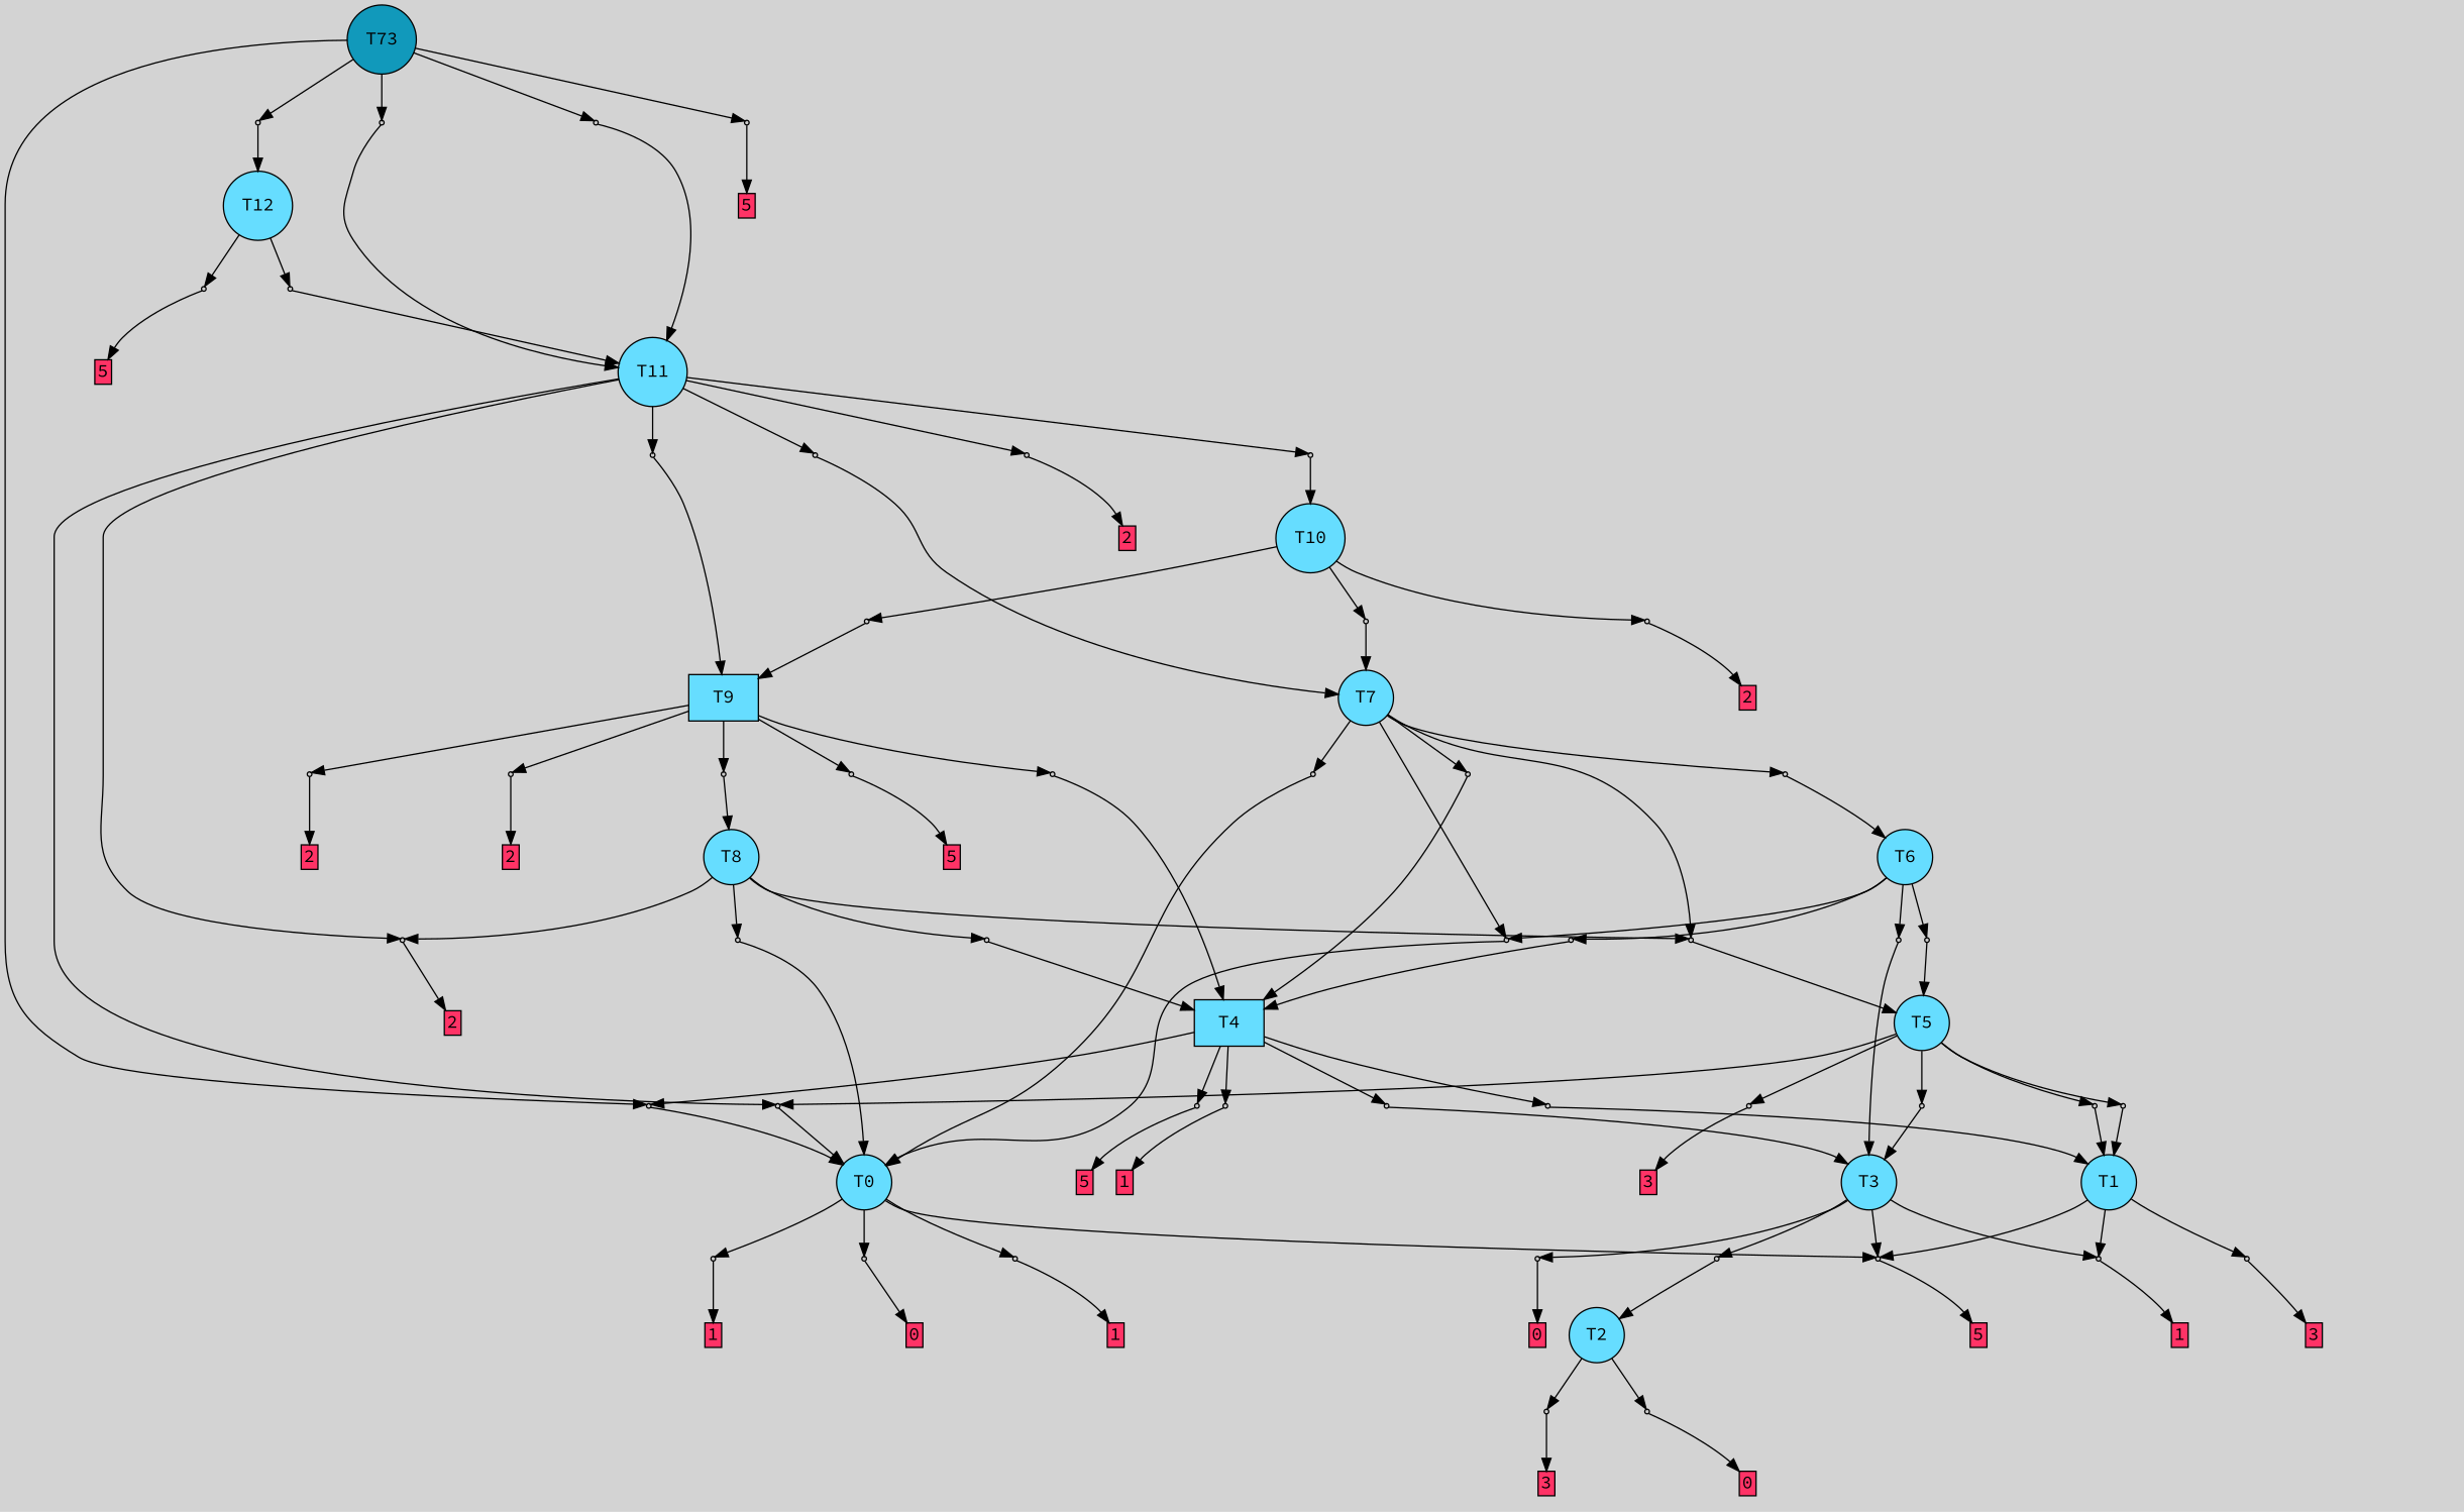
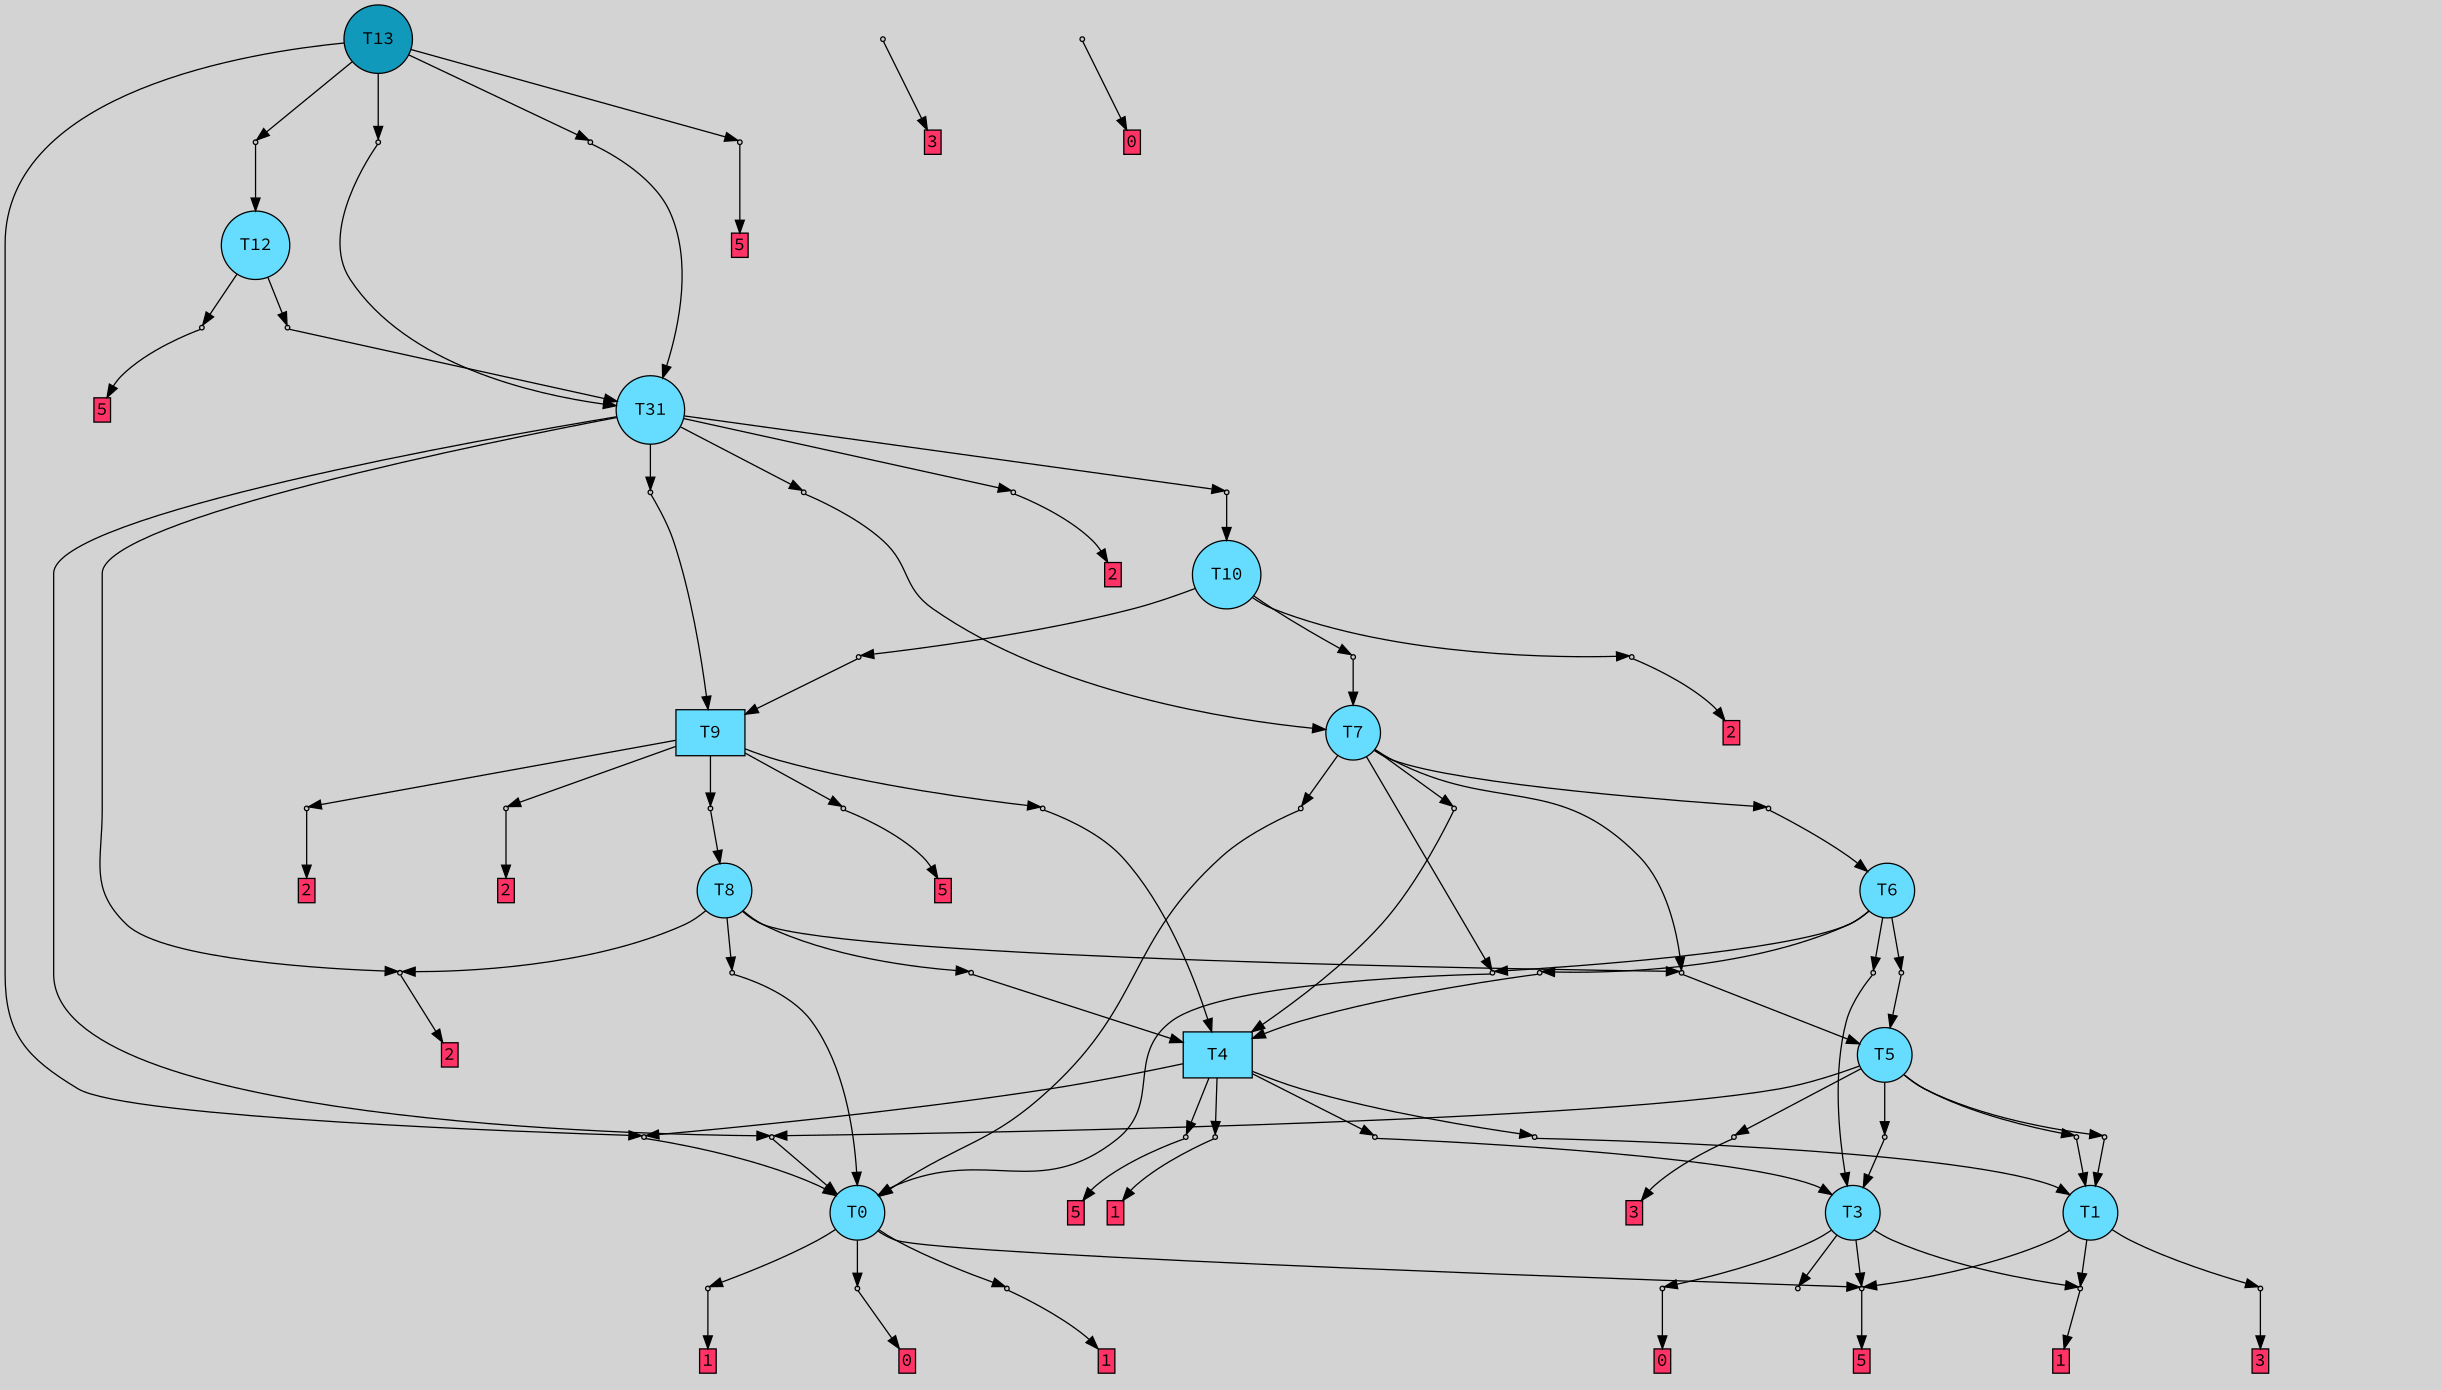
  digraph {
    bgcolor=lightgray
    fontname="Source Code Pro"
    node [fontname="Source Code Pro" shape=box style=filled]
    edge [fontname="Source Code Pro"]
-   T13 [fillcolor="#1199bb" shape=circle label=T73]
+   T13 [fillcolor="#1199bb" shape=circle]
    P11 [fillcolor="#cccccc" shape=point]
    P45 [fillcolor="#cccccc" shape=point]
    P46 [fillcolor="#cccccc" shape=point]
    P47 [fillcolor="#cccccc" shape=point]
    P48 [fillcolor="#cccccc" shape=point]
    T0 [fillcolor="#66ddff" shape=circle]
    P0 [fillcolor="#cccccc" shape=point]
    P1 [fillcolor="#cccccc" shape=point]
    P2 [fillcolor="#cccccc" shape=point]
    P3 [fillcolor="#cccccc" shape=point]
    n12 [label="2|0&1|4#3|0&#92;n" style=invis]
    n13 [fillcolor="#ff3366" height=0 label=0 margin=0.03 width=0]
    n14 [label="8|0&0|7#3|4&#92;n" style=invis]
    n15 [fillcolor="#ff3366" height=0 label=1 margin=0.03 width=0]
    n16 [label="4|0&2|2#4|1&#92;n" style=invis]
    n17 [fillcolor="#ff3366" height=0 label=5 margin=0.03 width=0]
    n18 [label="2|5&2|0#1|1&#92;n7|0&0|5#3|7&#92;n" style=invis]
    n19 [fillcolor="#ff3366" height=0 label=1 margin=0.03 width=0]
    T1 [fillcolor="#66ddff" shape=circle]
    P4 [fillcolor="#cccccc" shape=point]
    P5 [fillcolor="#cccccc" shape=point]
    I4 [style=invis]
    n24 [fillcolor="#ff3366" height=0 label=3 margin=0.03 width=0]
    n25 [label="2|5&2|0#1|1&#92;n7|0&0|5#3|7&#92;n" style=invis]
    n26 [fillcolor="#ff3366" height=0 label=1 margin=0.03 width=0]
-   T2 [fillcolor="#66ddff" shape=circle]
    P6 [fillcolor="#cccccc" shape=point]
    P7 [fillcolor="#cccccc" shape=point]
    n30 [label="8|0&2|2#0|1&#92;n" style=invis]
    n31 [fillcolor="#ff3366" height=0 label=3 margin=0.03 width=0]
    n32 [label="2|0&2|4#3|0&#92;n" style=invis]
    n33 [fillcolor="#ff3366" height=0 label=0 margin=0.03 width=0]
    T3 [fillcolor="#66ddff" shape=circle]
    P8 [fillcolor="#cccccc" shape=point]
    P9 [fillcolor="#cccccc" shape=point]
    n37 [label="5|0&3|7#2|2&#92;n" style=invis]
    n38 [fillcolor="#ff3366" height=0 label=0 margin=0.03 width=0]
    n39 [label="0|0&2|5#0|1&#92;n" style=invis]
    T4 [fillcolor="#66ddff"]
    P10 [fillcolor="#cccccc" shape=point]
    P12 [fillcolor="#cccccc" shape=point]
    P13 [fillcolor="#cccccc" shape=point]
    P14 [fillcolor="#cccccc" shape=point]
    n45 [label="4|0&2|2#4|1&#92;n" style=invis]
    n46 [fillcolor="#ff3366" height=0 label=5 margin=0.03 width=0]
    n47 [label="2|0&2|4#3|0&#92;n" style=invis]
    n48 [label="2|0&2|4#3|1&#92;n" style=invis]
    n49 [label="0|0&1|2#0|0&#92;n" style=invis]
    n50 [label="6|2&0|2#0|6&#92;n0|0&0|2#2|7&#92;n" style=invis]
    n51 [fillcolor="#ff3366" height=0 label=1 margin=0.03 width=0]
    T5 [fillcolor="#66ddff" shape=circle]
    P15 [fillcolor="#cccccc" shape=point]
    P16 [fillcolor="#cccccc" shape=point]
    P17 [fillcolor="#cccccc" shape=point]
    P18 [fillcolor="#cccccc" shape=point]
    P19 [fillcolor="#cccccc" shape=point]
    n58 [label="2|0&2|4#3|1&#92;n" style=invis]
    n59 [label="2|0&2|4#3|0&#92;n" style=invis]
    n60 [label="0|0&3|2#0|0&#92;n" style=invis]
    n61 [label="0|0&1|2#0|0&#92;n" style=invis]
    n62 [label="3|0&4|2#4|0&#92;n" style=invis]
    n63 [fillcolor="#ff3366" height=0 label=3 margin=0.03 width=0]
    T6 [fillcolor="#66ddff" shape=circle]
    P20 [fillcolor="#cccccc" shape=point]
    P21 [fillcolor="#cccccc" shape=point]
    P22 [fillcolor="#cccccc" shape=point]
    P23 [fillcolor="#cccccc" shape=point]
    n69 [label="8|0&1|7#2|6&#92;n" style=invis]
    n70 [label="8|0&3|7#3|0&#92;n" style=invis]
    n71 [label="1|0&4|3#3|6&#92;n" style=invis]
    n72 [label="2|0&2|6#3|6&#92;n" style=invis]
    T7 [fillcolor="#66ddff" shape=circle]
    P24 [fillcolor="#cccccc" shape=point]
    P25 [fillcolor="#cccccc" shape=point]
    P26 [fillcolor="#cccccc" shape=point]
    P27 [fillcolor="#cccccc" shape=point]
    n78 [label="0|0&4|7#4|4&#92;n" style=invis]
    n79 [label="8|0&3|7#3|0&#92;n2|7&4|3#0|0&#92;n2|0&0|7#0|7&#92;n" style=invis]
    n80 [label="2|0&4|4#3|0&#92;n" style=invis]
    n81 [label="8|0&2|0#3|0&#92;n" style=invis]
    T8 [fillcolor="#66ddff" shape=circle]
    P28 [fillcolor="#cccccc" shape=point]
    P29 [fillcolor="#cccccc" shape=point]
    P30 [fillcolor="#cccccc" shape=point]
    n86 [label="0|0&4|4#3|3&#92;n" style=invis]
    n87 [label="2|0&2|5#3|0&#92;n" style=invis]
    n88 [fillcolor="#ff3366" height=0 label=2 margin=0.03 width=0]
    n89 [label="8|0&3|7#3|0&#92;n2|7&4|0#0|0&#92;n2|0&0|7#0|7&#92;n" style=invis]
    T9 [fillcolor="#66ddff"]
    P31 [fillcolor="#cccccc" shape=point]
    P32 [fillcolor="#cccccc" shape=point]
    P33 [fillcolor="#cccccc" shape=point]
    P34 [fillcolor="#cccccc" shape=point]
    P35 [fillcolor="#cccccc" shape=point]
    n96 [label="1|0&4|6#1|5&#92;n" style=invis]
    n97 [label="2|0&2|3#2|5&#92;n" style=invis]
    n98 [fillcolor="#ff3366" height=0 label=2 margin=0.03 width=0]
    n99 [label="4|0&3|2#4|6&#92;n2|0&1|2#0|0&#92;n" style=invis]
    n100 [fillcolor="#ff3366" height=0 label=5 margin=0.03 width=0]
    n101 [label="0|0&4|7#2|7&#92;n" style=invis]
    n102 [label="2|0&2|5#3|0&#92;n" style=invis]
    n103 [fillcolor="#ff3366" height=0 label=2 margin=0.03 width=0]
    T10 [fillcolor="#66ddff" shape=circle]
    P36 [fillcolor="#cccccc" shape=point]
    P37 [fillcolor="#cccccc" shape=point]
    P38 [fillcolor="#cccccc" shape=point]
    n108 [label="2|0&2|3#3|0&#92;n" style=invis]
    n109 [fillcolor="#ff3366" height=0 label=2 margin=0.03 width=0]
    n110 [label="3|2&2|7#4|7&#92;n3|0&2|5#0|2&#92;n" style=invis]
    n111 [label="1|0&4|7#4|6&#92;n" style=invis]
-   T11 [fillcolor="#66ddff" shape=circle]
+   T11 [fillcolor="#66ddff" shape=circle label=T31]
    P39 [fillcolor="#cccccc" shape=point]
    P40 [fillcolor="#cccccc" shape=point]
    P41 [fillcolor="#cccccc" shape=point]
    P42 [fillcolor="#cccccc" shape=point]
    n117 [label="2|0&2|7#1|1&#92;n" style=invis]
    n118 [fillcolor="#ff3366" height=0 label=2 margin=0.03 width=0]
    n119 [label="1|0&4|7#4|7&#92;n" style=invis]
    n120 [label="1|0&4|7#4|6&#92;n" style=invis]
    n121 [label="3|0&2|5#0|2&#92;n" style=invis]
    T12 [fillcolor="#66ddff" shape=circle]
    P43 [fillcolor="#cccccc" shape=point]
    P44 [fillcolor="#cccccc" shape=point]
    n125 [label="1|0&3|5#4|2&#92;n" style=invis]
    n126 [fillcolor="#ff3366" height=0 label=5 margin=0.03 width=0]
    n127 [label="1|0&4|7#4|7&#92;n" style=invis]
    n128 [label="2|0&3|7#3|4&#92;n" style=invis]
    n129 [label="1|0&4|6#4|7&#92;n" style=invis]
    n130 [label="1|0&4|7#4|7&#92;n" style=invis]
    n131 [label="1|0&3|7#4|2&#92;n" style=invis]
    n132 [fillcolor="#ff3366" height=0 label=5 margin=0.03 width=0]
    subgraph sub_1 {
      rank=same
      T13
    }
    T13 -> P11
    T13 -> P45
    T13 -> P46
    T13 -> P47
    T13 -> P48
    P11 -> T0
    P11 -> n47 [style=invis]
    P45 -> T12
    P45 -> n128 [style=invis]
    P46 -> T11
    P46 -> n129 [style=invis]
    P47 -> T11
    P47 -> n130 [style=invis]
    P48 -> n131 [style=invis]
    P48 -> n132
    T0 -> P0
    T0 -> P1
    T0 -> P2
    T0 -> P3
    P0 -> n12 [style=invis]
    P0 -> n13
    P1 -> n14 [style=invis]
    P1 -> n15
    P2 -> n16 [style=invis]
    P2 -> n17
    P3 -> n18 [style=invis]
    P3 -> n19
    T1 -> P2
    T1 -> P4
    T1 -> P5
    P4 -> I4 [style=invis]
    P4 -> n24
    P5 -> n25 [style=invis]
    P5 -> n26
-   T2 -> P6
-   T2 -> P7
    P6 -> n30 [style=invis]
    P6 -> n31
    P7 -> n32 [style=invis]
    P7 -> n33
    T3 -> P2
    T3 -> P5
    T3 -> P8
    T3 -> P9
    P8 -> n37 [style=invis]
    P8 -> n38
-   P9 -> T2
    P9 -> n39 [style=invis]
    T4 -> P11
    T4 -> P10
    T4 -> P12
    T4 -> P13
    T4 -> P14
    P10 -> n45 [style=invis]
    P10 -> n46
    P12 -> T3
    P12 -> n48 [style=invis]
    P13 -> T1
    P13 -> n49 [style=invis]
    P14 -> n50 [style=invis]
    P14 -> n51
    T5 -> P15
    T5 -> P16
    T5 -> P17
    T5 -> P18
    T5 -> P19
    P15 -> T3
    P15 -> n58 [style=invis]
    P16 -> T0
    P16 -> n59 [style=invis]
    P17 -> T1
    P17 -> n60 [style=invis]
    P18 -> T1
    P18 -> n61 [style=invis]
    P19 -> n62 [style=invis]
    P19 -> n63
    T6 -> P20
    T6 -> P21
    T6 -> P22
    T6 -> P23
    P20 -> T0
    P20 -> n69 [style=invis]
    P21 -> T4
    P21 -> n70 [style=invis]
    P22 -> T5
    P22 -> n71 [style=invis]
    P23 -> T3
    P23 -> n72 [style=invis]
    T7 -> P20
    T7 -> P24
    T7 -> P25
    T7 -> P26
    T7 -> P27
    P24 -> T5
    P24 -> n78 [style=invis]
    P25 -> T4
    P25 -> n79 [style=invis]
    P26 -> T0
    P26 -> n80 [style=invis]
    P27 -> T6
    P27 -> n81 [style=invis]
    T8 -> P24
    T8 -> P28
    T8 -> P29
    T8 -> P30
    P28 -> T0
    P28 -> n86 [style=invis]
    P29 -> n87 [style=invis]
    P29 -> n88
    P30 -> T4
    P30 -> n89 [style=invis]
    T9 -> P31
    T9 -> P32
    T9 -> P33
    T9 -> P34
    T9 -> P35
    P31 -> T8
    P31 -> n96 [style=invis]
    P32 -> n97 [style=invis]
    P32 -> n98
    P33 -> n99 [style=invis]
    P33 -> n100
    P34 -> T4
    P34 -> n101 [style=invis]
    P35 -> n102 [style=invis]
    P35 -> n103
    T10 -> P36
    T10 -> P37
    T10 -> P38
    P36 -> n108 [style=invis]
    P36 -> n109
    P37 -> T7
    P37 -> n110 [style=invis]
    P38 -> T9
    P38 -> n111 [style=invis]
    T11 -> P16
    T11 -> P29
    T11 -> P39
    T11 -> P40
    T11 -> P41
    T11 -> P42
    P39 -> n117 [style=invis]
    P39 -> n118
    P40 -> T10
    P40 -> n119 [style=invis]
    P41 -> T9
    P41 -> n120 [style=invis]
    P42 -> T7
    P42 -> n121 [style=invis]
    T12 -> P43
    T12 -> P44
    P43 -> n125 [style=invis]
    P43 -> n126
    P44 -> T11
    P44 -> n127 [style=invis]
  }
